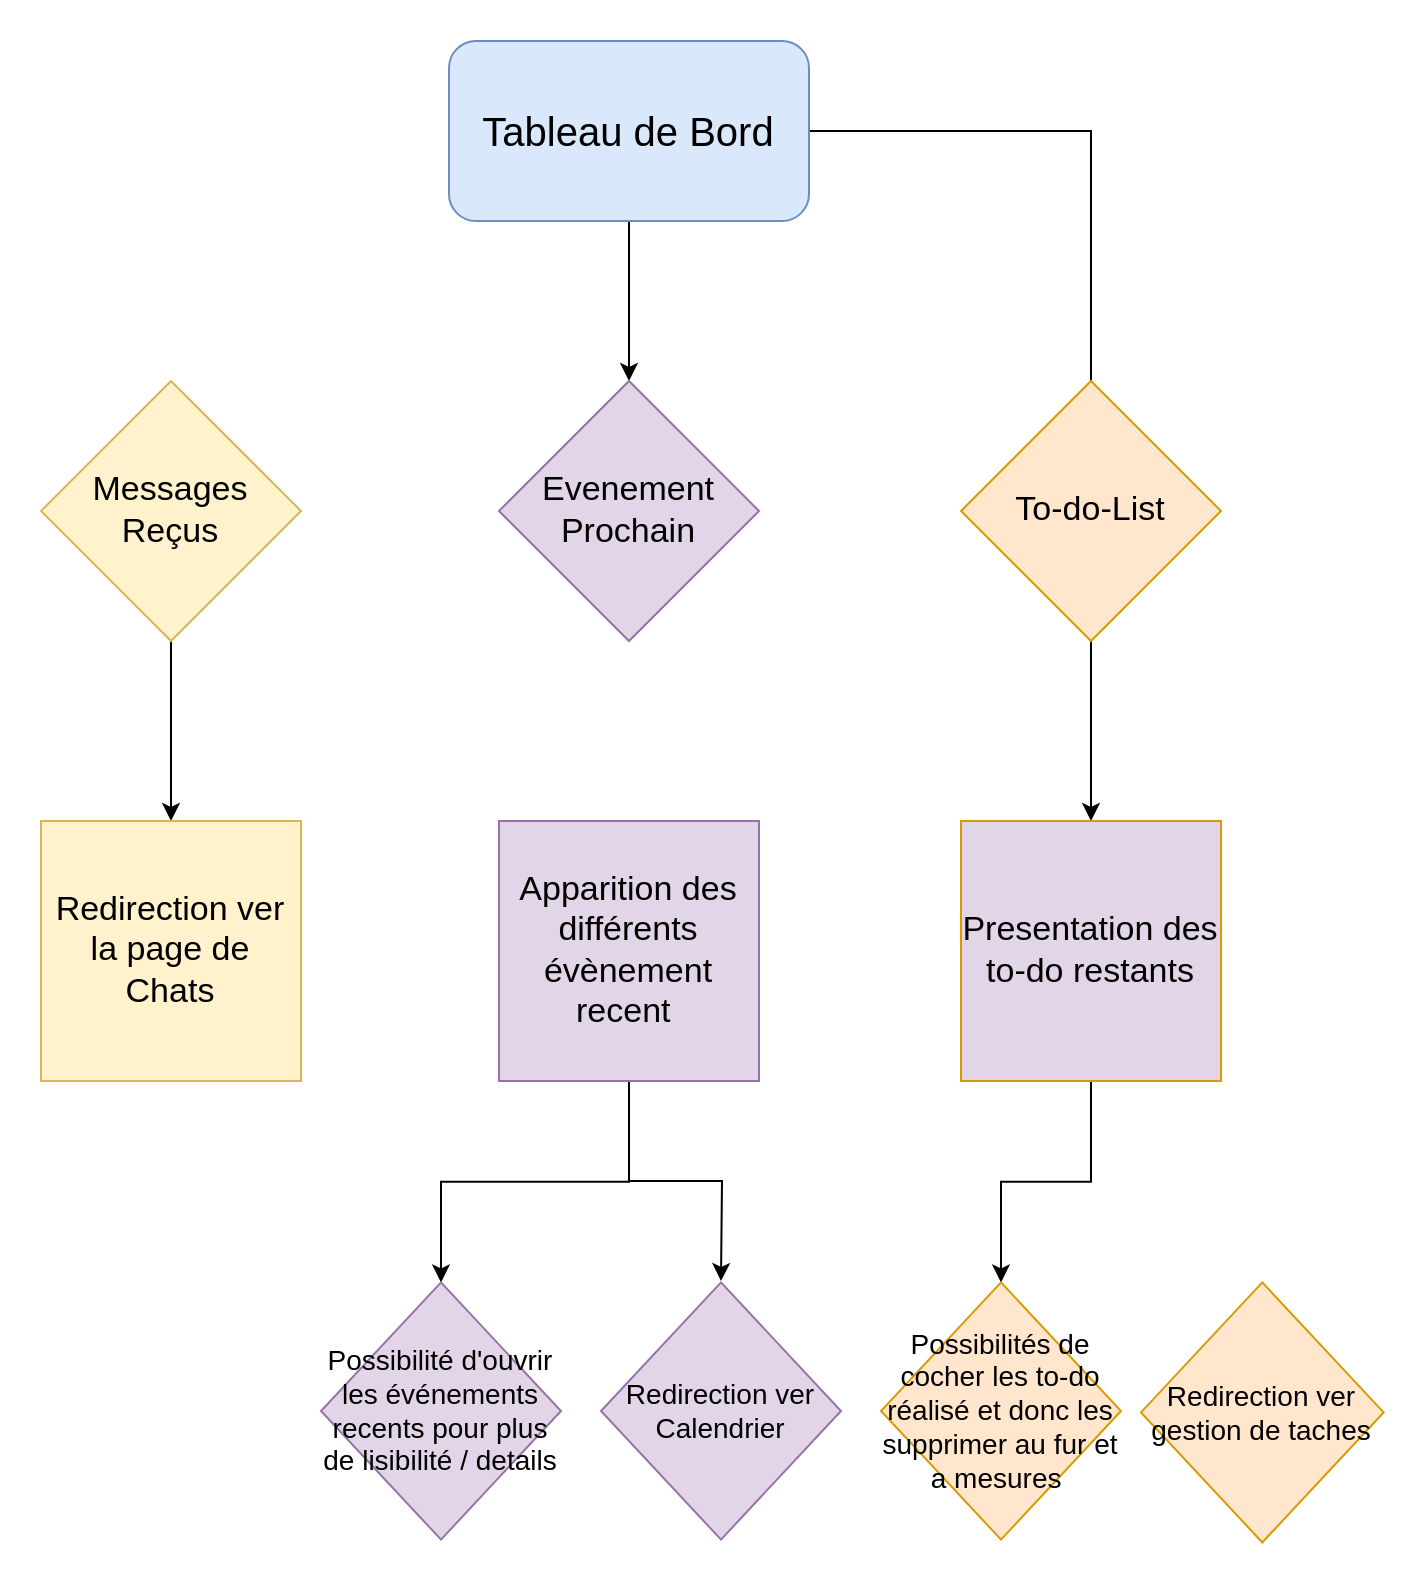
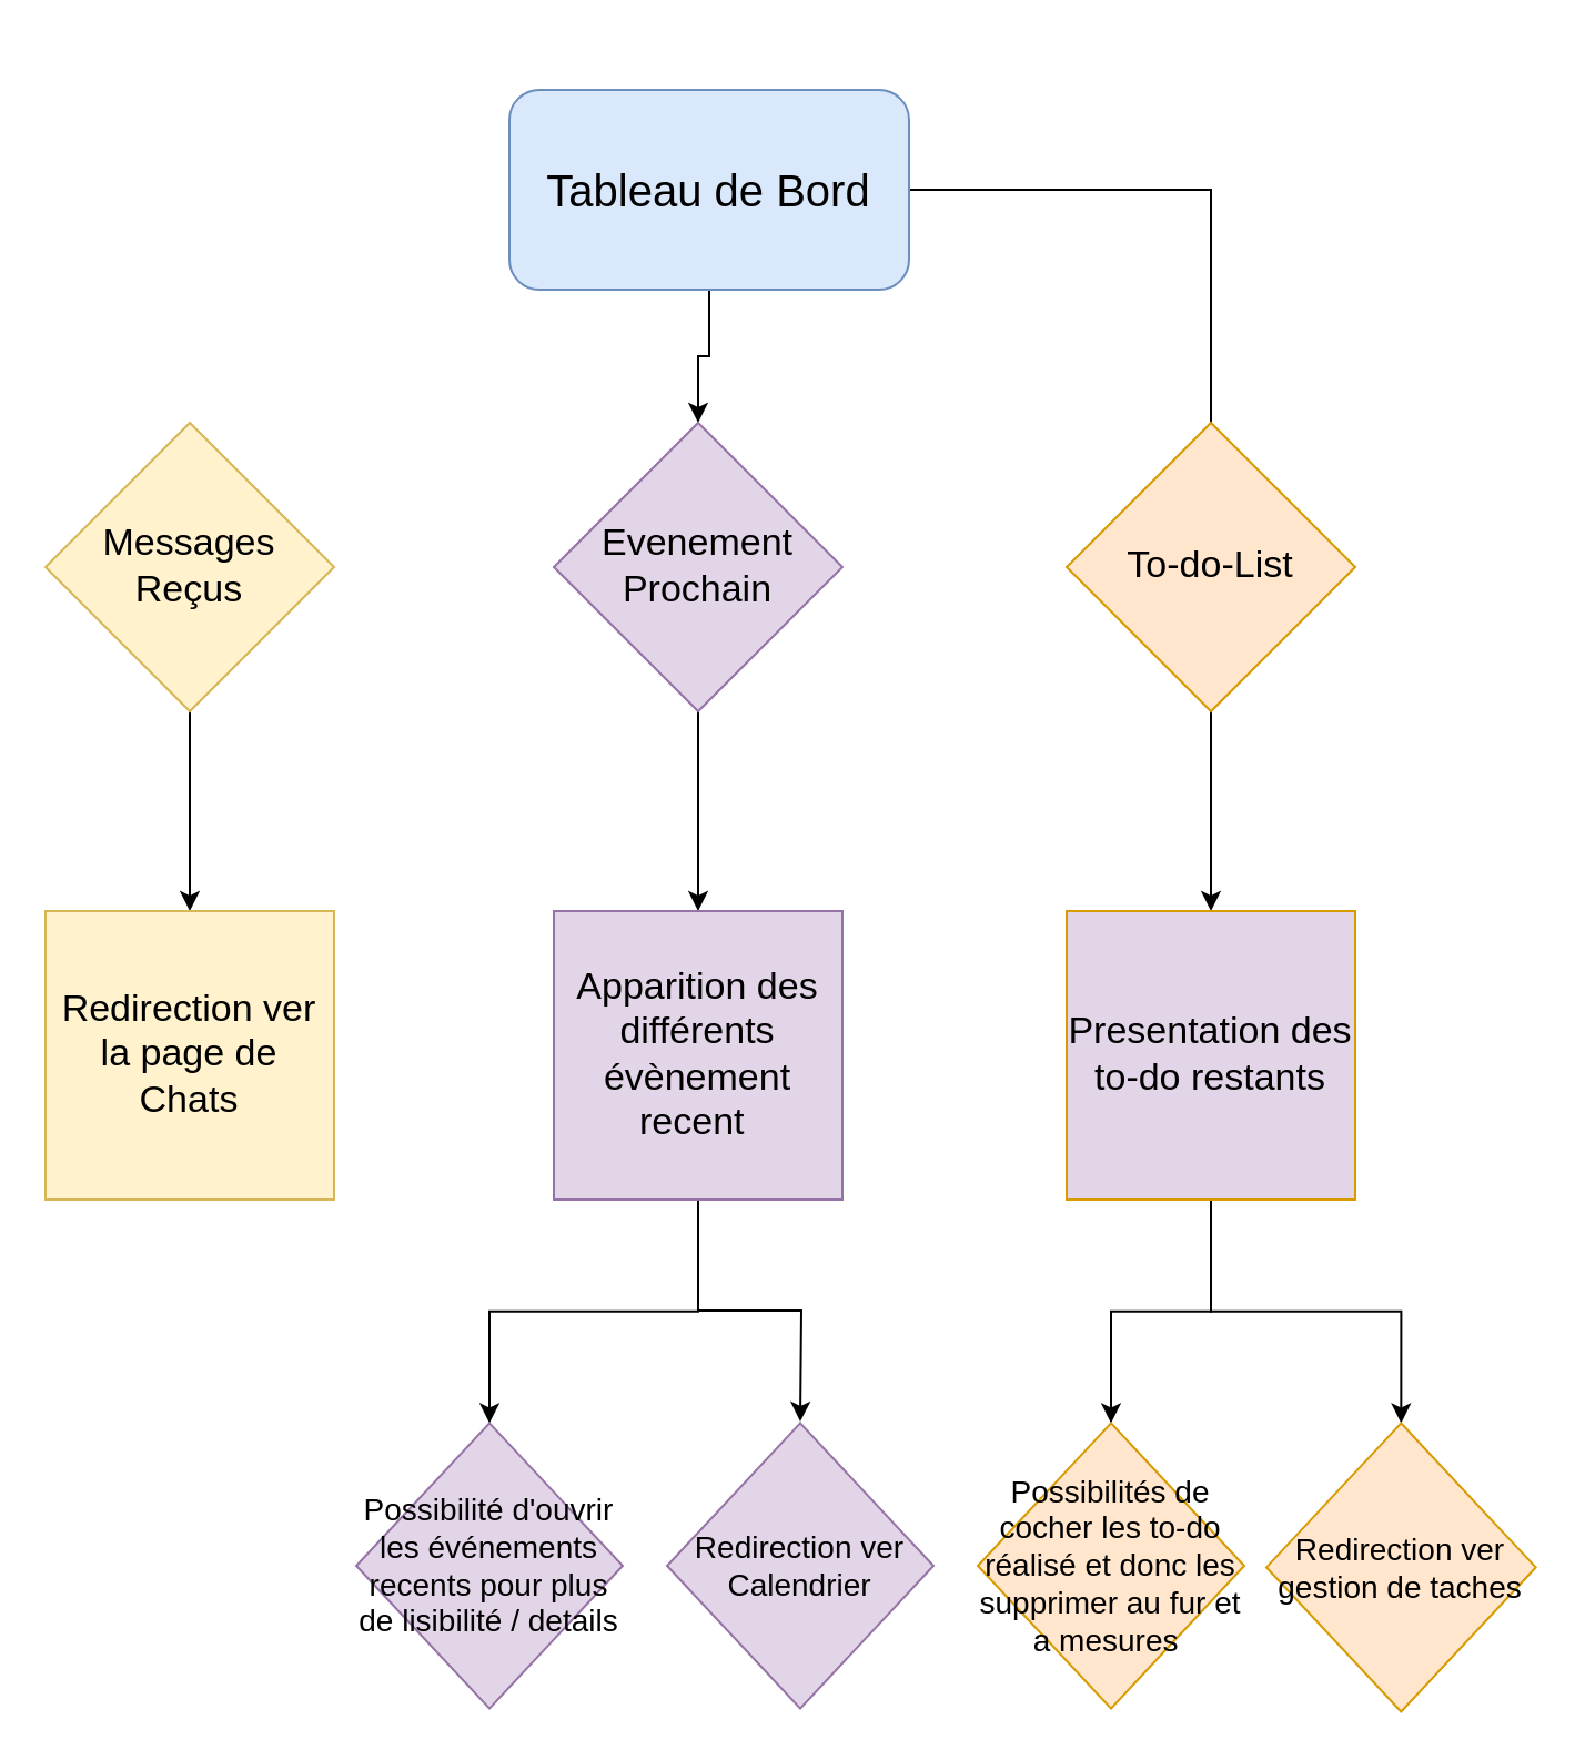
  <mxCell id="0" />
  <mxCell id="1" parent="0" />
  <mxCell id="2" style="edgeStyle=orthogonalEdgeStyle;rounded=0;orthogonalLoop=1;jettySize=auto;html=1;entryX=0.5;entryY=0;entryDx=0;entryDy=0;endArrow=none;" edge="1" parent="1" source="4" target="10"><mxGeometry relative="1" as="geometry" /></mxCell>
  <mxCell id="3" style="edgeStyle=orthogonalEdgeStyle;rounded=0;orthogonalLoop=1;jettySize=auto;html=1;" edge="1" parent="1" source="4" target="8"><mxGeometry relative="1" as="geometry" /></mxCell>
- <mxCell id="4" value="&lt;font style=&quot;font-size: 20px&quot;&gt;Tableau de Bord&lt;/font&gt;" style="rounded=1;whiteSpace=wrap;html=1;fillColor=#dae8fc;strokeColor=#6c8ebf;" vertex="1" parent="1"><mxGeometry x="224" y="20" width="180" height="90" as="geometry" /></mxCell>
+ <mxCell id="4" value="&lt;font style=&quot;font-size: 20px&quot;&gt;Tableau de Bord&lt;/font&gt;" style="rounded=1;whiteSpace=wrap;html=1;fillColor=#dae8fc;strokeColor=#6c8ebf;" vertex="1" parent="1"><mxGeometry x="229" y="40" width="180" height="90" as="geometry" /></mxCell>
  <mxCell id="5" style="edgeStyle=orthogonalEdgeStyle;rounded=0;orthogonalLoop=1;jettySize=auto;html=1;" edge="1" parent="1" source="6" target="11"><mxGeometry relative="1" as="geometry" /></mxCell>
  <mxCell id="6" value="&lt;font style=&quot;font-size: 17px&quot;&gt;&lt;font style=&quot;font-size: 17px&quot;&gt;Messages Reçus&lt;/font&gt;&lt;br&gt;&lt;/font&gt;" style="rhombus;whiteSpace=wrap;html=1;fillColor=#fff2cc;strokeColor=#d6b656;" vertex="1" parent="1"><mxGeometry x="20" y="190" width="130" height="130" as="geometry" /></mxCell>
+ <mxCell id="7" style="edgeStyle=orthogonalEdgeStyle;rounded=0;orthogonalLoop=1;jettySize=auto;html=1;" edge="1" parent="1" source="8" target="14"><mxGeometry relative="1" as="geometry" /></mxCell>
  <mxCell id="8" value="&lt;font style=&quot;font-size: 17px&quot;&gt;&lt;font style=&quot;font-size: 17px&quot;&gt;Evenement Prochain&lt;/font&gt;&lt;br&gt;&lt;/font&gt;" style="rhombus;whiteSpace=wrap;html=1;fillColor=#e1d5e7;strokeColor=#9673a6;" vertex="1" parent="1"><mxGeometry x="249" y="190" width="130" height="130" as="geometry" /></mxCell>
  <mxCell id="9" style="edgeStyle=orthogonalEdgeStyle;rounded=0;orthogonalLoop=1;jettySize=auto;html=1;entryX=0.5;entryY=0;entryDx=0;entryDy=0;" edge="1" parent="1" source="10" target="17"><mxGeometry relative="1" as="geometry" /></mxCell>
  <mxCell id="10" value="&lt;span style=&quot;font-size: 17px&quot;&gt;To-do-List&lt;/span&gt;" style="rhombus;whiteSpace=wrap;html=1;fillColor=#ffe6cc;strokeColor=#d79b00;" vertex="1" parent="1"><mxGeometry x="480" y="190" width="130" height="130" as="geometry" /></mxCell>
  <mxCell id="11" value="&lt;font style=&quot;font-size: 17px&quot;&gt;Redirection ver la page de Chats&lt;/font&gt;" style="whiteSpace=wrap;html=1;aspect=fixed;fillColor=#fff2cc;strokeColor=#d6b656;" vertex="1" parent="1"><mxGeometry x="20" y="410" width="130" height="130" as="geometry" /></mxCell>
  <mxCell id="12" style="edgeStyle=orthogonalEdgeStyle;rounded=0;orthogonalLoop=1;jettySize=auto;html=1;" edge="1" parent="1" source="14"><mxGeometry relative="1" as="geometry"><mxPoint x="360" y="640" as="targetPoint" /></mxGeometry></mxCell>
  <mxCell id="13" style="edgeStyle=orthogonalEdgeStyle;rounded=0;orthogonalLoop=1;jettySize=auto;html=1;entryX=0.5;entryY=0;entryDx=0;entryDy=0;" edge="1" parent="1" source="14" target="21"><mxGeometry relative="1" as="geometry" /></mxCell>
  <mxCell id="14" value="&lt;font style=&quot;font-size: 17px&quot;&gt;Apparition des différents évènement recent&amp;nbsp;&lt;/font&gt;" style="whiteSpace=wrap;html=1;aspect=fixed;fillColor=#e1d5e7;strokeColor=#9673a6;" vertex="1" parent="1"><mxGeometry x="249" y="410" width="130" height="130" as="geometry" /></mxCell>
  <mxCell id="15" style="edgeStyle=orthogonalEdgeStyle;rounded=0;orthogonalLoop=1;jettySize=auto;html=1;" edge="1" parent="1" source="17" target="19"><mxGeometry relative="1" as="geometry" /></mxCell>
+ <mxCell id="16" style="edgeStyle=orthogonalEdgeStyle;rounded=0;orthogonalLoop=1;jettySize=auto;html=1;entryX=0.5;entryY=0;entryDx=0;entryDy=0;" edge="1" parent="1" source="17" target="18"><mxGeometry relative="1" as="geometry" /></mxCell>
  <mxCell id="17" value="&lt;span style=&quot;font-size: 17px&quot;&gt;Presentation des to-do restants&lt;/span&gt;" style="whiteSpace=wrap;html=1;aspect=fixed;fillColor=#e1d5e7;strokeColor=#d79b00;" vertex="1" parent="1"><mxGeometry x="480" y="410" width="130" height="130" as="geometry" /></mxCell>
  <mxCell id="18" value="&lt;font style=&quot;font-size: 14px&quot;&gt;Redirection ver gestion de taches&lt;/font&gt;" style="rhombus;whiteSpace=wrap;html=1;fillColor=#ffe6cc;strokeColor=#d79b00;align=center;" vertex="1" parent="1"><mxGeometry x="570" y="640.72" width="121.33" height="130" as="geometry" /></mxCell>
  <mxCell id="19" value="&lt;font style=&quot;font-size: 14px&quot;&gt;Possibilités de cocher les to-do réalisé et donc les supprimer au fur et a mesures&amp;nbsp;&lt;/font&gt;" style="rhombus;whiteSpace=wrap;html=1;fillColor=#ffe6cc;strokeColor=#d79b00;align=center;" vertex="1" parent="1"><mxGeometry x="440" y="640.72" width="120" height="128.57" as="geometry" /></mxCell>
  <mxCell id="20" value="&lt;span style=&quot;font-size: 14px&quot;&gt;Redirection ver Calendrier&lt;/span&gt;" style="rhombus;whiteSpace=wrap;html=1;fillColor=#e1d5e7;strokeColor=#9673a6;align=center;" vertex="1" parent="1"><mxGeometry x="300" y="640.72" width="120" height="128.57" as="geometry" /></mxCell>
  <mxCell id="21" value="&lt;span style=&quot;font-size: 14px&quot;&gt;Possibilité d'ouvrir les événements recents pour plus de lisibilité / details&lt;/span&gt;" style="rhombus;whiteSpace=wrap;html=1;fillColor=#e1d5e7;strokeColor=#9673a6;align=center;" vertex="1" parent="1"><mxGeometry x="160" y="640.72" width="120" height="128.57" as="geometry" /></mxCell>
